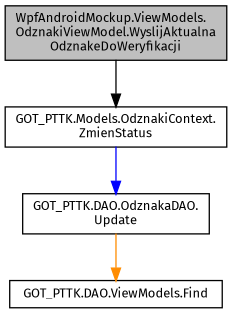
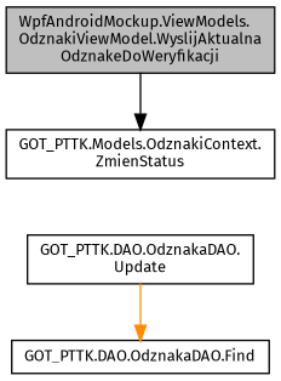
  digraph {
    fontname="Fira Sans"
    rankdir=TB
    node [color=black fillcolor=white fontname="Fira Sans" fontsize=10 shape=record style=filled]
    edge [fontname="Fira Sans" fontsize=10 labelfontname=Helvetica labelfontsize=10 style=solid]
    n1 [fillcolor=grey75 fontcolor=black height=0.2 label="WpfAndroidMockup.ViewModels.\lOdznakiViewModel.WyslijAktualna\lOdznakeDoWeryfikacji" width=0.4]
    n2 [height=0.2 label="GOT_PTTK.Models.OdznakiContext.\lZmienStatus" width=0.4]
    n3 [height=0.2 label="GOT_PTTK.DAO.OdznakaDAO.\lUpdate" width=0.4]
-   n4 [height=0.2 label="GOT_PTTK.DAO.ViewModels.Find" width=0.4]
+   n4 [height=0.2 label="GOT_PTTK.DAO.OdznakaDAO.Find" width=0.4]
    n1 -> n2 [color=black]
-   n2 -> n3 [color=blue]
    n3 -> n4 [color=darkorange]
  }
